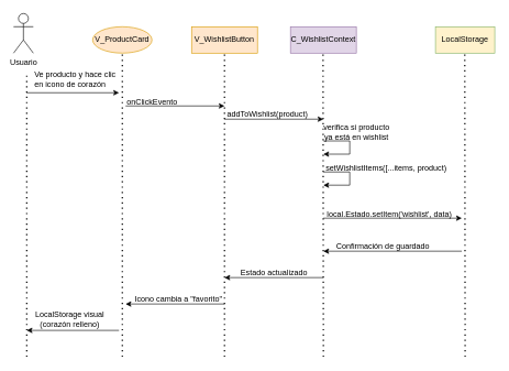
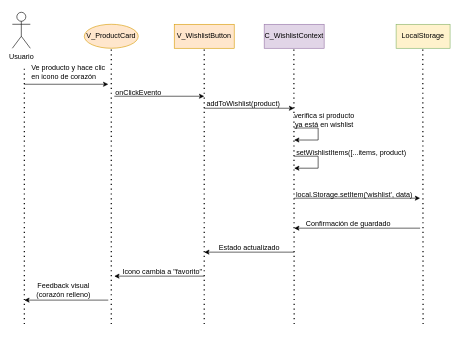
  <mxCell id="0" />
  <mxCell id="1" parent="0" />
  <mxCell id="2" value="Usuario" style="shape=umlActor;verticalLabelPosition=bottom;verticalAlign=top;html=1;outlineConnect=0;" vertex="1" parent="1"><mxGeometry x="20" y="20" width="30" height="60" as="geometry" /></mxCell>
  <mxCell id="3" value="V_ProductCard" style="ellipse;whiteSpace=wrap;html=1;fillColor=#ffe6cc;strokeColor=#d79b00;" vertex="1" parent="1"><mxGeometry x="140" y="40" width="90" height="40" as="geometry" /></mxCell>
  <mxCell id="4" value="V_WishlistButton" style="rounded=0;whiteSpace=wrap;html=1;fillColor=#ffe6cc;strokeColor=#d79b00;" vertex="1" parent="1"><mxGeometry x="290" y="40" width="100" height="40" as="geometry" /></mxCell>
  <mxCell id="5" value="C_WishlistContext" style="rounded=0;whiteSpace=wrap;html=1;fillColor=#e1d5e7;strokeColor=#9673a6;" vertex="1" parent="1"><mxGeometry x="440" y="40" width="100" height="40" as="geometry" /></mxCell>
  <mxCell id="6" value="LocalStorage" style="rounded=0;whiteSpace=wrap;html=1;fillColor=#fff2cc;strokeColor=#82b366;" vertex="1" parent="1"><mxGeometry x="660" y="40" width="90" height="40" as="geometry" /></mxCell>
  <mxCell id="7" value="" style="endArrow=none;dashed=1;html=1;dashPattern=1 3;strokeWidth=2;rounded=0;" edge="1" parent="1"><mxGeometry width="50" height="50" relative="1" as="geometry"><mxPoint x="40" y="540" as="sourcePoint" /><mxPoint x="40" y="110" as="targetPoint" /></mxGeometry></mxCell>
  <mxCell id="8" value="" style="endArrow=none;dashed=1;html=1;dashPattern=1 3;strokeWidth=2;rounded=0;entryX=0.5;entryY=1;entryDx=0;entryDy=0;" edge="1" parent="1" target="3"><mxGeometry width="50" height="50" relative="1" as="geometry"><mxPoint x="185" y="540" as="sourcePoint" /><mxPoint x="420" y="280" as="targetPoint" /></mxGeometry></mxCell>
  <mxCell id="9" value="" style="endArrow=none;dashed=1;html=1;dashPattern=1 3;strokeWidth=2;rounded=0;entryX=0.5;entryY=1;entryDx=0;entryDy=0;" edge="1" parent="1"><mxGeometry width="50" height="50" relative="1" as="geometry"><mxPoint x="340" y="540" as="sourcePoint" /><mxPoint x="340" y="80" as="targetPoint" /></mxGeometry></mxCell>
  <mxCell id="10" value="" style="endArrow=none;dashed=1;html=1;dashPattern=1 3;strokeWidth=2;rounded=0;entryX=0.5;entryY=1;entryDx=0;entryDy=0;" edge="1" parent="1"><mxGeometry width="50" height="50" relative="1" as="geometry"><mxPoint x="490" y="540" as="sourcePoint" /><mxPoint x="489.5" y="80" as="targetPoint" /></mxGeometry></mxCell>
  <mxCell id="11" value="" style="endArrow=none;dashed=1;html=1;dashPattern=1 3;strokeWidth=2;rounded=0;entryX=0.5;entryY=1;entryDx=0;entryDy=0;" edge="1" parent="1"><mxGeometry width="50" height="50" relative="1" as="geometry"><mxPoint x="705" y="540" as="sourcePoint" /><mxPoint x="704.5" y="80" as="targetPoint" /></mxGeometry></mxCell>
  <mxCell id="12" value="&lt;font&gt;Ve producto y hace clic&amp;nbsp;&lt;/font&gt;&lt;div style=&quot;&quot;&gt;&lt;font&gt;en icono de corazón&lt;/font&gt;&lt;/div&gt;" style="text;html=1;align=left;verticalAlign=middle;resizable=0;points=[];autosize=1;strokeColor=none;fillColor=none;" vertex="1" parent="1"><mxGeometry x="50" y="100" width="150" height="40" as="geometry" /></mxCell>
  <mxCell id="13" value="" style="endArrow=classic;html=1;rounded=0;" edge="1" parent="1"><mxGeometry width="50" height="50" relative="1" as="geometry"><mxPoint x="40" y="140" as="sourcePoint" /><mxPoint x="180" y="140" as="targetPoint" /></mxGeometry></mxCell>
  <mxCell id="14" value="" style="endArrow=classic;html=1;rounded=0;" edge="1" parent="1"><mxGeometry width="50" height="50" relative="1" as="geometry"><mxPoint x="190" y="160" as="sourcePoint" /><mxPoint x="340" y="160" as="targetPoint" /></mxGeometry></mxCell>
  <mxCell id="15" value="onClickEvento" style="text;html=1;align=center;verticalAlign=middle;resizable=0;points=[];autosize=1;strokeColor=none;fillColor=none;" vertex="1" parent="1"><mxGeometry x="180" y="140" width="100" height="30" as="geometry" /></mxCell>
  <mxCell id="16" value="" style="endArrow=classic;html=1;rounded=0;" edge="1" parent="1"><mxGeometry width="50" height="50" relative="1" as="geometry"><mxPoint x="340" y="180" as="sourcePoint" /><mxPoint x="490" y="180" as="targetPoint" /></mxGeometry></mxCell>
  <mxCell id="17" value="addToWishlist(product)" style="text;html=1;align=center;verticalAlign=middle;resizable=0;points=[];autosize=1;strokeColor=none;fillColor=none;" vertex="1" parent="1"><mxGeometry x="330" y="158" width="150" height="30" as="geometry" /></mxCell>
  <mxCell id="18" value="verifica si producto&lt;div&gt;ya está en wishlist&lt;/div&gt;" style="text;html=1;align=center;verticalAlign=middle;resizable=0;points=[];autosize=1;strokeColor=none;fillColor=none;" vertex="1" parent="1"><mxGeometry x="480" y="180" width="120" height="40" as="geometry" /></mxCell>
  <mxCell id="19" value="" style="endArrow=classic;html=1;rounded=0;" edge="1" parent="1"><mxGeometry width="50" height="50" relative="1" as="geometry"><mxPoint x="490" y="213" as="sourcePoint" /><mxPoint x="490" y="233" as="targetPoint" /><Array as="points"><mxPoint x="530" y="213" /><mxPoint x="530" y="233" /></Array></mxGeometry></mxCell>
  <mxCell id="20" value="" style="endArrow=classic;html=1;rounded=0;" edge="1" parent="1"><mxGeometry width="50" height="50" relative="1" as="geometry"><mxPoint x="490" y="260" as="sourcePoint" /><mxPoint x="490" y="280" as="targetPoint" /><Array as="points"><mxPoint x="530" y="260" /><mxPoint x="530" y="280" /></Array></mxGeometry></mxCell>
  <mxCell id="21" value="setWishlistItems([...items, product)" style="text;html=1;align=center;verticalAlign=middle;resizable=0;points=[];autosize=1;strokeColor=none;fillColor=none;" vertex="1" parent="1"><mxGeometry x="480" y="240" width="210" height="30" as="geometry" /></mxCell>
  <mxCell id="22" value="" style="endArrow=classic;html=1;rounded=0;" edge="1" parent="1"><mxGeometry width="50" height="50" relative="1" as="geometry"><mxPoint x="490" y="330" as="sourcePoint" /><mxPoint x="700" y="330" as="targetPoint" /></mxGeometry></mxCell>
- <mxCell id="23" value="local.Estado.setItem('wishlist', data)" style="text;html=1;align=center;verticalAlign=middle;resizable=0;points=[];autosize=1;strokeColor=none;fillColor=none;" vertex="1" parent="1"><mxGeometry x="480" y="310" width="220" height="30" as="geometry" /></mxCell>
+ <mxCell id="23" value="local.Storage.setItem('wishlist', data)" style="text;html=1;align=center;verticalAlign=middle;resizable=0;points=[];autosize=1;strokeColor=none;fillColor=none;" vertex="1" parent="1"><mxGeometry x="480" y="310" width="220" height="30" as="geometry" /></mxCell>
  <mxCell id="24" value="" style="endArrow=classic;html=1;rounded=0;" edge="1" parent="1"><mxGeometry width="50" height="50" relative="1" as="geometry"><mxPoint x="700" y="380" as="sourcePoint" /><mxPoint x="490" y="380" as="targetPoint" /></mxGeometry></mxCell>
  <mxCell id="25" value="Confirmación de guardado" style="text;html=1;align=center;verticalAlign=middle;resizable=0;points=[];autosize=1;strokeColor=none;fillColor=none;" vertex="1" parent="1"><mxGeometry x="500" y="358" width="160" height="30" as="geometry" /></mxCell>
  <mxCell id="26" value="" style="endArrow=classic;html=1;rounded=0;" edge="1" parent="1"><mxGeometry width="50" height="50" relative="1" as="geometry"><mxPoint x="490" y="420" as="sourcePoint" /><mxPoint x="340" y="420" as="targetPoint" /></mxGeometry></mxCell>
  <mxCell id="27" value="Estado actualizado" style="text;html=1;align=center;verticalAlign=middle;resizable=0;points=[];autosize=1;strokeColor=none;fillColor=none;" vertex="1" parent="1"><mxGeometry x="355" y="398" width="120" height="30" as="geometry" /></mxCell>
  <mxCell id="28" value="" style="endArrow=classic;html=1;rounded=0;" edge="1" parent="1"><mxGeometry width="50" height="50" relative="1" as="geometry"><mxPoint x="340" y="460" as="sourcePoint" /><mxPoint x="190" y="460" as="targetPoint" /></mxGeometry></mxCell>
  <mxCell id="29" value="Icono cambia a &quot;favorito&quot;" style="text;html=1;align=center;verticalAlign=middle;resizable=0;points=[];autosize=1;strokeColor=none;fillColor=none;" vertex="1" parent="1"><mxGeometry x="190" y="438" width="160" height="30" as="geometry" /></mxCell>
  <mxCell id="30" value="" style="endArrow=classic;html=1;rounded=0;" edge="1" parent="1"><mxGeometry width="50" height="50" relative="1" as="geometry"><mxPoint x="180" y="500" as="sourcePoint" /><mxPoint x="40" y="500" as="targetPoint" /></mxGeometry></mxCell>
- <mxCell id="31" value="LocalStorage visual&lt;div&gt;(corazón relleno)&lt;/div&gt;" style="text;html=1;align=center;verticalAlign=middle;resizable=0;points=[];autosize=1;strokeColor=none;fillColor=none;" vertex="1" parent="1"><mxGeometry x="50" y="463" width="110" height="40" as="geometry" /></mxCell>
+ <mxCell id="31" value="Feedback visual&lt;div&gt;(corazón relleno)&lt;/div&gt;" style="text;html=1;align=center;verticalAlign=middle;resizable=0;points=[];autosize=1;strokeColor=none;fillColor=none;" vertex="1" parent="1"><mxGeometry x="50" y="463" width="110" height="40" as="geometry" /></mxCell>
